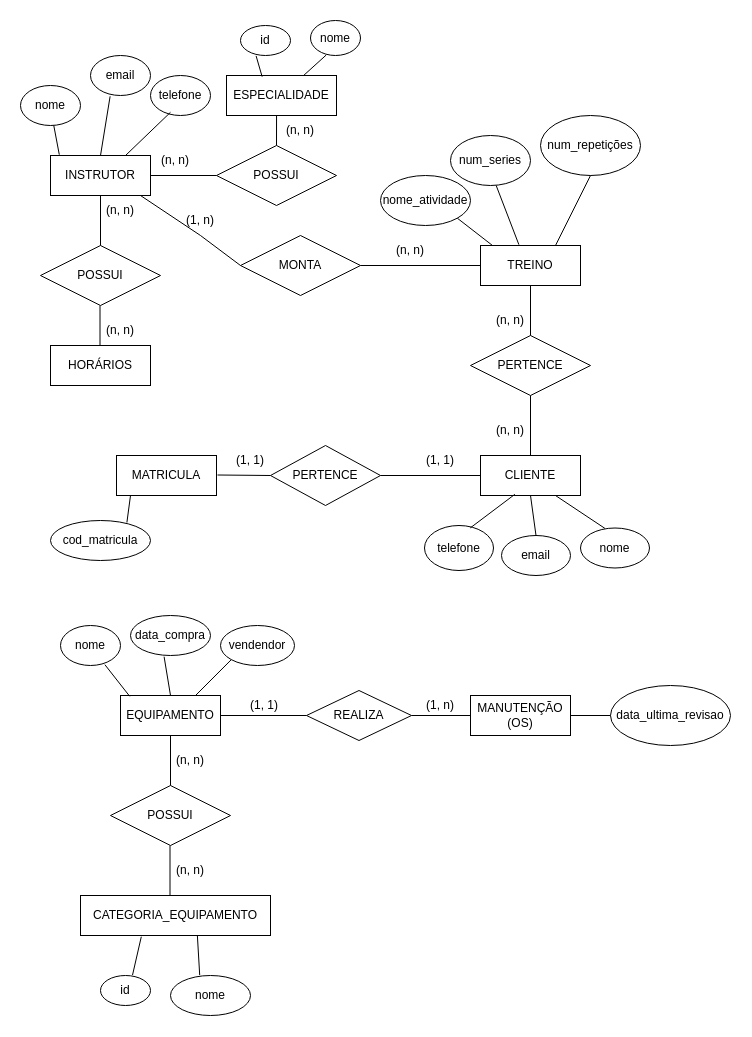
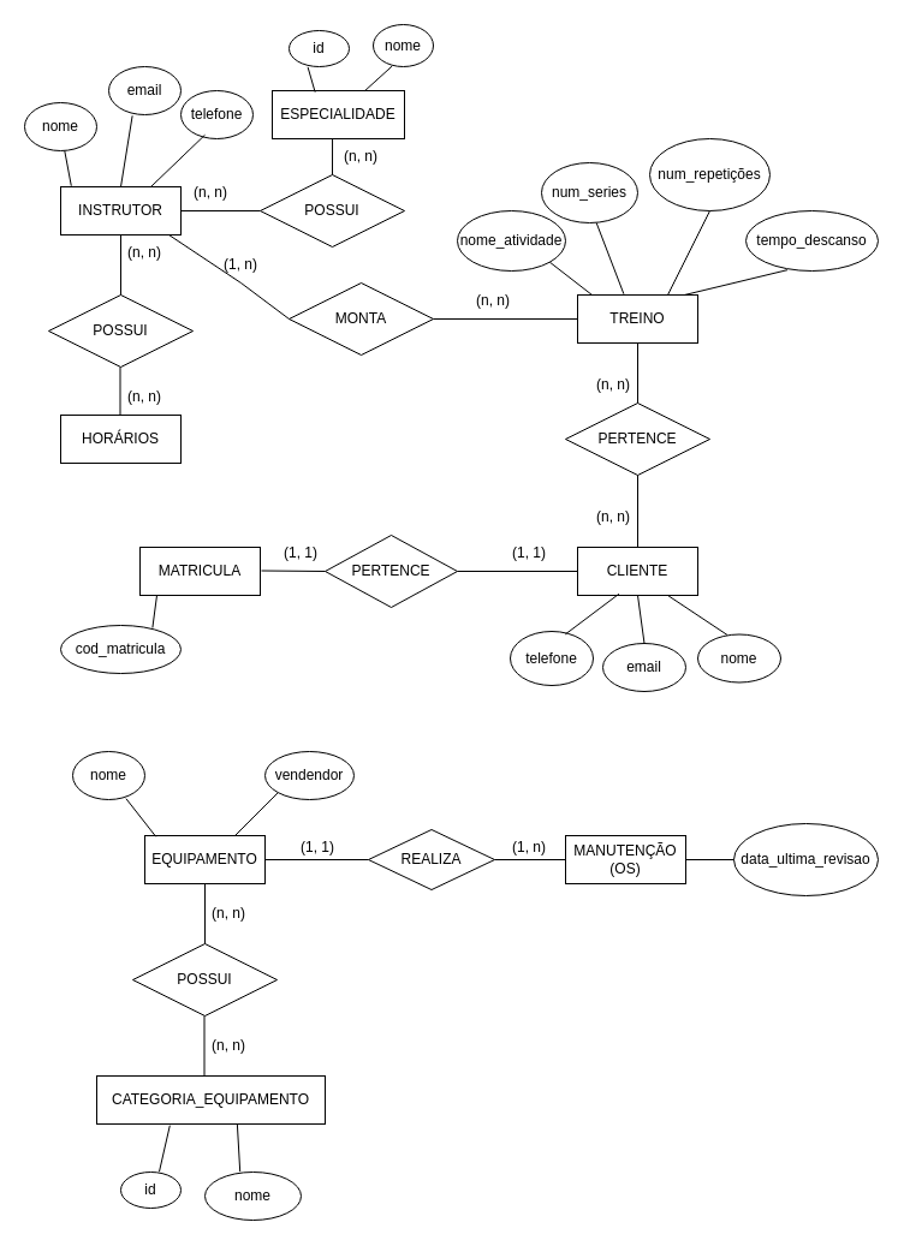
  <mxCell id="0" />
  <mxCell id="1" parent="0" />
  <mxCell id="2" value="INSTRUTOR" style="whiteSpace=wrap;html=1;align=center;" parent="1" vertex="1"><mxGeometry x="50" y="155" width="100" height="40" as="geometry" /></mxCell>
  <mxCell id="3" value="MATRICULA" style="whiteSpace=wrap;html=1;align=center;" parent="1" vertex="1"><mxGeometry x="116" y="455" width="100" height="40" as="geometry" /></mxCell>
  <mxCell id="4" value="TREINO" style="whiteSpace=wrap;html=1;align=center;" parent="1" vertex="1"><mxGeometry x="480" y="245" width="100" height="40" as="geometry" /></mxCell>
  <mxCell id="5" value="EQUIPAMENTO" style="whiteSpace=wrap;html=1;align=center;" parent="1" vertex="1"><mxGeometry x="120" y="695" width="100" height="40" as="geometry" /></mxCell>
  <mxCell id="6" value="MANUTENÇÃO (OS)" style="whiteSpace=wrap;html=1;align=center;" parent="1" vertex="1"><mxGeometry x="470" y="695" width="100" height="40" as="geometry" /></mxCell>
  <mxCell id="7" value="CLIENTE" style="whiteSpace=wrap;html=1;align=center;" parent="1" vertex="1"><mxGeometry x="480" y="455" width="100" height="40" as="geometry" /></mxCell>
  <mxCell id="8" value="nome" style="ellipse;whiteSpace=wrap;html=1;align=center;" parent="1" vertex="1"><mxGeometry x="20" y="85" width="60" height="40" as="geometry" /></mxCell>
  <mxCell id="9" value="email" style="ellipse;whiteSpace=wrap;html=1;align=center;" parent="1" vertex="1"><mxGeometry x="90" y="55" width="60" height="40" as="geometry" /></mxCell>
  <mxCell id="10" value="telefone" style="ellipse;whiteSpace=wrap;html=1;align=center;" parent="1" vertex="1"><mxGeometry x="150" y="75" width="60" height="40" as="geometry" /></mxCell>
  <mxCell id="11" value="" style="endArrow=none;html=1;rounded=0;entryX=0.088;entryY=-0.02;entryDx=0;entryDy=0;entryPerimeter=0;" parent="1" source="8" target="2" edge="1"><mxGeometry relative="1" as="geometry"><mxPoint x="20" y="105" as="sourcePoint" /><mxPoint x="180" y="105" as="targetPoint" /></mxGeometry></mxCell>
  <mxCell id="12" value="" style="endArrow=none;html=1;rounded=0;entryX=0.5;entryY=0;entryDx=0;entryDy=0;exitX=0.327;exitY=1.02;exitDx=0;exitDy=0;exitPerimeter=0;" parent="1" source="9" target="2" edge="1"><mxGeometry relative="1" as="geometry"><mxPoint x="110" y="75" as="sourcePoint" /><mxPoint x="134" y="145" as="targetPoint" /><Array as="points" /></mxGeometry></mxCell>
  <mxCell id="13" value="" style="endArrow=none;html=1;rounded=0;exitX=0.333;exitY=0.92;exitDx=0;exitDy=0;exitPerimeter=0;entryX=0.75;entryY=0;entryDx=0;entryDy=0;" parent="1" source="10" target="2" edge="1"><mxGeometry relative="1" as="geometry"><mxPoint x="130" y="75" as="sourcePoint" /><mxPoint x="150" y="145" as="targetPoint" /><Array as="points" /></mxGeometry></mxCell>
  <mxCell id="14" value="HORÁRIOS" style="whiteSpace=wrap;html=1;align=center;" parent="1" vertex="1"><mxGeometry x="50" y="345" width="100" height="40" as="geometry" /></mxCell>
  <mxCell id="15" value="ESPECIALIDADE" style="whiteSpace=wrap;html=1;align=center;" parent="1" vertex="1"><mxGeometry x="226" y="75" width="110" height="40" as="geometry" /></mxCell>
  <mxCell id="16" value="POSSUI" style="shape=rhombus;perimeter=rhombusPerimeter;whiteSpace=wrap;html=1;align=center;" parent="1" vertex="1"><mxGeometry x="40" y="245" width="120" height="60" as="geometry" /></mxCell>
  <mxCell id="17" value="POSSUI" style="shape=rhombus;perimeter=rhombusPerimeter;whiteSpace=wrap;html=1;align=center;" parent="1" vertex="1"><mxGeometry x="216" y="145" width="120" height="60" as="geometry" /></mxCell>
  <mxCell id="18" value="cod_matricula" style="ellipse;whiteSpace=wrap;html=1;align=center;" parent="1" vertex="1"><mxGeometry x="50" y="520" width="100" height="40" as="geometry" /></mxCell>
  <mxCell id="19" value="nome_atividade" style="ellipse;whiteSpace=wrap;html=1;align=center;" parent="1" vertex="1"><mxGeometry x="380" y="175" width="90" height="50" as="geometry" /></mxCell>
  <mxCell id="20" value="id" style="ellipse;whiteSpace=wrap;html=1;align=center;" parent="1" vertex="1"><mxGeometry x="240" y="25" width="50" height="30" as="geometry" /></mxCell>
  <mxCell id="21" value="" style="endArrow=none;html=1;rounded=0;entryX=1;entryY=0.5;entryDx=0;entryDy=0;exitX=0;exitY=0.5;exitDx=0;exitDy=0;" parent="1" source="17" target="2" edge="1"><mxGeometry relative="1" as="geometry"><mxPoint x="190" y="72" as="sourcePoint" /><mxPoint x="150" y="165" as="targetPoint" /><Array as="points" /></mxGeometry></mxCell>
  <mxCell id="22" value="" style="endArrow=none;html=1;rounded=0;" parent="1" source="2" target="16" edge="1"><mxGeometry relative="1" as="geometry"><mxPoint x="127.5" y="175" as="sourcePoint" /><mxPoint x="72.5" y="268" as="targetPoint" /><Array as="points" /></mxGeometry></mxCell>
  <mxCell id="23" value="" style="endArrow=none;html=1;rounded=0;" parent="1" edge="1"><mxGeometry relative="1" as="geometry"><mxPoint x="99.5" y="305" as="sourcePoint" /><mxPoint x="99.5" y="345" as="targetPoint" /><Array as="points" /></mxGeometry></mxCell>
  <mxCell id="24" value="" style="endArrow=none;html=1;rounded=0;entryX=0.5;entryY=0;entryDx=0;entryDy=0;exitX=0.455;exitY=1;exitDx=0;exitDy=0;exitPerimeter=0;" parent="1" source="15" target="17" edge="1"><mxGeometry relative="1" as="geometry"><mxPoint x="390" y="174.5" as="sourcePoint" /><mxPoint x="330" y="174.5" as="targetPoint" /><Array as="points" /></mxGeometry></mxCell>
  <mxCell id="25" value="MONTA" style="shape=rhombus;perimeter=rhombusPerimeter;whiteSpace=wrap;html=1;align=center;" parent="1" vertex="1"><mxGeometry x="240" y="235" width="120" height="60" as="geometry" /></mxCell>
  <mxCell id="26" value="" style="endArrow=none;html=1;rounded=0;entryX=1;entryY=1;entryDx=0;entryDy=0;" parent="1" edge="1"><mxGeometry relative="1" as="geometry"><mxPoint x="240" y="265" as="sourcePoint" /><mxPoint x="140" y="195" as="targetPoint" /><Array as="points"><mxPoint x="240" y="265" /><mxPoint x="200" y="235" /></Array></mxGeometry></mxCell>
  <mxCell id="27" value="" style="endArrow=none;html=1;rounded=0;entryX=1;entryY=0.5;entryDx=0;entryDy=0;exitX=0;exitY=0.5;exitDx=0;exitDy=0;" parent="1" source="4" target="25" edge="1"><mxGeometry relative="1" as="geometry"><mxPoint x="390" y="325" as="sourcePoint" /><mxPoint x="300" y="285" as="targetPoint" /><Array as="points" /></mxGeometry></mxCell>
  <mxCell id="28" value="PERTENCE" style="shape=rhombus;perimeter=rhombusPerimeter;whiteSpace=wrap;html=1;align=center;" parent="1" vertex="1"><mxGeometry x="470" y="335" width="120" height="60" as="geometry" /></mxCell>
  <mxCell id="29" value="" style="endArrow=none;html=1;rounded=0;entryX=1;entryY=0.5;entryDx=0;entryDy=0;" parent="1" edge="1"><mxGeometry relative="1" as="geometry"><mxPoint x="530" y="455" as="sourcePoint" /><mxPoint x="530" y="395" as="targetPoint" /><Array as="points" /></mxGeometry></mxCell>
  <mxCell id="30" value="" style="endArrow=none;html=1;rounded=0;entryX=0.5;entryY=1;entryDx=0;entryDy=0;exitX=0.5;exitY=0;exitDx=0;exitDy=0;" parent="1" source="28" target="4" edge="1"><mxGeometry relative="1" as="geometry"><mxPoint x="483.5" y="345" as="sourcePoint" /><mxPoint x="483.5" y="285" as="targetPoint" /><Array as="points" /></mxGeometry></mxCell>
  <mxCell id="31" value="PERTENCE" style="shape=rhombus;perimeter=rhombusPerimeter;whiteSpace=wrap;html=1;align=center;" parent="1" vertex="1"><mxGeometry x="270" y="445" width="110" height="60" as="geometry" /></mxCell>
  <mxCell id="32" value="" style="endArrow=none;html=1;rounded=0;exitX=0;exitY=0.5;exitDx=0;exitDy=0;entryX=1;entryY=0.5;entryDx=0;entryDy=0;" parent="1" source="7" target="31" edge="1"><mxGeometry relative="1" as="geometry"><mxPoint x="433" y="475" as="sourcePoint" /><mxPoint x="380" y="475" as="targetPoint" /><Array as="points" /></mxGeometry></mxCell>
  <mxCell id="33" value="" style="endArrow=none;html=1;rounded=0;" parent="1" edge="1"><mxGeometry relative="1" as="geometry"><mxPoint x="270" y="475" as="sourcePoint" /><mxPoint x="217" y="474.5" as="targetPoint" /><Array as="points" /></mxGeometry></mxCell>
  <mxCell id="34" value="num_series" style="ellipse;whiteSpace=wrap;html=1;align=center;" parent="1" vertex="1"><mxGeometry x="450" y="135" width="80" height="50" as="geometry" /></mxCell>
  <mxCell id="35" value="num_repetições" style="ellipse;whiteSpace=wrap;html=1;align=center;" parent="1" vertex="1"><mxGeometry x="540" y="115" width="100" height="60" as="geometry" /></mxCell>
+ <mxCell id="36" value="tempo_descanso" style="ellipse;whiteSpace=wrap;html=1;align=center;" parent="1" vertex="1"><mxGeometry x="620" y="175" width="110" height="50" as="geometry" /></mxCell>
  <mxCell id="37" value="" style="endArrow=none;html=1;rounded=0;exitX=0.5;exitY=1;exitDx=0;exitDy=0;entryX=0.75;entryY=0;entryDx=0;entryDy=0;" parent="1" source="35" target="4" edge="1"><mxGeometry relative="1" as="geometry"><mxPoint x="560" y="175" as="sourcePoint" /><mxPoint x="560" y="245" as="targetPoint" /><Array as="points" /></mxGeometry></mxCell>
+ <mxCell id="38" value="" style="endArrow=none;html=1;rounded=0;exitX=0.314;exitY=0.984;exitDx=0;exitDy=0;entryX=0.888;entryY=0;entryDx=0;entryDy=0;entryPerimeter=0;exitPerimeter=0;" parent="1" source="36" target="4" edge="1"><mxGeometry relative="1" as="geometry"><mxPoint x="605" y="180" as="sourcePoint" /><mxPoint x="600" y="270" as="targetPoint" /><Array as="points" /></mxGeometry></mxCell>
  <mxCell id="39" value="" style="endArrow=none;html=1;rounded=0;entryX=0.384;entryY=-0.02;entryDx=0;entryDy=0;exitX=0.571;exitY=1;exitDx=0;exitDy=0;entryPerimeter=0;exitPerimeter=0;" parent="1" source="34" target="4" edge="1"><mxGeometry relative="1" as="geometry"><mxPoint x="495" y="155" as="sourcePoint" /><mxPoint x="490" y="245" as="targetPoint" /><Array as="points" /></mxGeometry></mxCell>
  <mxCell id="40" value="" style="endArrow=none;html=1;rounded=0;exitX=1;exitY=1;exitDx=0;exitDy=0;entryX=0.12;entryY=0;entryDx=0;entryDy=0;entryPerimeter=0;" parent="1" source="19" target="4" edge="1"><mxGeometry relative="1" as="geometry"><mxPoint x="450" y="195" as="sourcePoint" /><mxPoint x="490" y="245" as="targetPoint" /><Array as="points" /></mxGeometry></mxCell>
  <mxCell id="41" value="nome" style="ellipse;whiteSpace=wrap;html=1;align=center;" parent="1" vertex="1"><mxGeometry x="580" y="527.5" width="69" height="40" as="geometry" /></mxCell>
  <mxCell id="42" value="email" style="ellipse;whiteSpace=wrap;html=1;align=center;" parent="1" vertex="1"><mxGeometry x="501" y="535" width="69" height="40" as="geometry" /></mxCell>
  <mxCell id="43" value="telefone" style="ellipse;whiteSpace=wrap;html=1;align=center;" parent="1" vertex="1"><mxGeometry x="424" y="525" width="69" height="45" as="geometry" /></mxCell>
  <mxCell id="44" value="" style="endArrow=none;html=1;rounded=0;exitX=0.354;exitY=0.01;exitDx=0;exitDy=0;exitPerimeter=0;entryX=0.75;entryY=1;entryDx=0;entryDy=0;" parent="1" source="41" target="7" edge="1"><mxGeometry relative="1" as="geometry"><mxPoint x="620" y="555" as="sourcePoint" /><mxPoint x="560" y="495" as="targetPoint" /><Array as="points" /></mxGeometry></mxCell>
  <mxCell id="45" value="" style="endArrow=none;html=1;rounded=0;exitX=0.664;exitY=0.053;exitDx=0;exitDy=0;exitPerimeter=0;entryX=0.344;entryY=0.97;entryDx=0;entryDy=0;entryPerimeter=0;" parent="1" source="43" target="7" edge="1"><mxGeometry relative="1" as="geometry"><mxPoint x="450" y="555" as="sourcePoint" /><mxPoint x="496" y="495" as="targetPoint" /><Array as="points" /></mxGeometry></mxCell>
  <mxCell id="46" value="" style="endArrow=none;html=1;rounded=0;entryX=0.764;entryY=0.05;entryDx=0;entryDy=0;entryPerimeter=0;" parent="1" target="18" edge="1"><mxGeometry relative="1" as="geometry"><mxPoint x="130" y="495" as="sourcePoint" /><mxPoint x="130" y="535" as="targetPoint" /><Array as="points" /></mxGeometry></mxCell>
  <mxCell id="47" value="" style="endArrow=none;html=1;rounded=0;exitX=0.312;exitY=1.013;exitDx=0;exitDy=0;entryX=0.324;entryY=0.03;entryDx=0;entryDy=0;entryPerimeter=0;exitPerimeter=0;" parent="1" source="20" target="15" edge="1"><mxGeometry relative="1" as="geometry"><mxPoint x="322.5" y="53.5" as="sourcePoint" /><mxPoint x="277.5" y="96.5" as="targetPoint" /><Array as="points" /></mxGeometry></mxCell>
  <mxCell id="48" value="nome" style="ellipse;whiteSpace=wrap;html=1;align=center;" parent="1" vertex="1"><mxGeometry x="310" y="20" width="50" height="35" as="geometry" /></mxCell>
  <mxCell id="49" value="" style="endArrow=none;html=1;rounded=0;exitX=0.312;exitY=0.989;exitDx=0;exitDy=0;exitPerimeter=0;" parent="1" source="48" target="15" edge="1"><mxGeometry relative="1" as="geometry"><mxPoint x="342" y="55" as="sourcePoint" /><mxPoint x="360" y="114" as="targetPoint" /><Array as="points" /></mxGeometry></mxCell>
  <mxCell id="50" value="" style="endArrow=none;html=1;rounded=0;exitX=0.5;exitY=0;exitDx=0;exitDy=0;entryX=0.5;entryY=1;entryDx=0;entryDy=0;" parent="1" source="42" target="7" edge="1"><mxGeometry relative="1" as="geometry"><mxPoint x="579" y="555" as="sourcePoint" /><mxPoint x="520" y="495" as="targetPoint" /><Array as="points" /></mxGeometry></mxCell>
  <mxCell id="51" value="nome" style="ellipse;whiteSpace=wrap;html=1;align=center;" parent="1" vertex="1"><mxGeometry x="60" y="625" width="60" height="40" as="geometry" /></mxCell>
  <mxCell id="52" value="CATEGORIA_EQUIPAMENTO" style="whiteSpace=wrap;html=1;align=center;" parent="1" vertex="1"><mxGeometry x="80" y="895" width="190" height="40" as="geometry" /></mxCell>
- <mxCell id="53" value="data_compra" style="ellipse;whiteSpace=wrap;html=1;align=center;" parent="1" vertex="1"><mxGeometry x="130" y="615" width="80" height="40" as="geometry" /></mxCell>
  <mxCell id="54" value="vendendor" style="ellipse;whiteSpace=wrap;html=1;align=center;" parent="1" vertex="1"><mxGeometry x="220" y="625" width="74" height="40" as="geometry" /></mxCell>
- <mxCell id="55" value="" style="endArrow=none;html=1;rounded=0;entryX=0.5;entryY=0;entryDx=0;entryDy=0;exitX=0.42;exitY=1.03;exitDx=0;exitDy=0;exitPerimeter=0;" parent="1" source="53" target="5" edge="1"><mxGeometry relative="1" as="geometry"><mxPoint x="182" y="655" as="sourcePoint" /><mxPoint x="178" y="682" as="targetPoint" /><Array as="points" /></mxGeometry></mxCell>
  <mxCell id="56" value="" style="endArrow=none;html=1;rounded=0;entryX=0.75;entryY=0;entryDx=0;entryDy=0;exitX=0;exitY=1;exitDx=0;exitDy=0;" parent="1" source="54" target="5" edge="1"><mxGeometry relative="1" as="geometry"><mxPoint x="210" y="665" as="sourcePoint" /><mxPoint x="216" y="734" as="targetPoint" /><Array as="points" /></mxGeometry></mxCell>
  <mxCell id="57" value="" style="endArrow=none;html=1;rounded=0;entryX=0.092;entryY=0.02;entryDx=0;entryDy=0;entryPerimeter=0;exitX=0.74;exitY=0.98;exitDx=0;exitDy=0;exitPerimeter=0;" parent="1" source="51" target="5" edge="1"><mxGeometry relative="1" as="geometry"><mxPoint x="90" y="655" as="sourcePoint" /><mxPoint x="96" y="724" as="targetPoint" /><Array as="points" /></mxGeometry></mxCell>
  <mxCell id="58" value="POSSUI" style="shape=rhombus;perimeter=rhombusPerimeter;whiteSpace=wrap;html=1;align=center;" parent="1" vertex="1"><mxGeometry x="110" y="785" width="120" height="60" as="geometry" /></mxCell>
  <mxCell id="59" value="" style="endArrow=none;html=1;rounded=0;entryX=0.5;entryY=0;entryDx=0;entryDy=0;exitX=0.5;exitY=1;exitDx=0;exitDy=0;" parent="1" source="5" target="58" edge="1"><mxGeometry relative="1" as="geometry"><mxPoint x="180" y="739" as="sourcePoint" /><mxPoint x="162" y="775" as="targetPoint" /><Array as="points" /></mxGeometry></mxCell>
  <mxCell id="60" value="" style="endArrow=none;html=1;rounded=0;entryX=0.5;entryY=0;entryDx=0;entryDy=0;exitX=0.5;exitY=1;exitDx=0;exitDy=0;" parent="1" edge="1"><mxGeometry relative="1" as="geometry"><mxPoint x="169.5" y="845" as="sourcePoint" /><mxPoint x="169.5" y="895" as="targetPoint" /><Array as="points" /></mxGeometry></mxCell>
  <mxCell id="61" value="id" style="ellipse;whiteSpace=wrap;html=1;align=center;" parent="1" vertex="1"><mxGeometry x="100" y="975" width="50" height="30" as="geometry" /></mxCell>
  <mxCell id="62" value="nome" style="ellipse;whiteSpace=wrap;html=1;align=center;" parent="1" vertex="1"><mxGeometry x="170" y="975" width="80" height="40" as="geometry" /></mxCell>
  <mxCell id="63" value="" style="endArrow=none;html=1;rounded=0;entryX=0.64;entryY=-0.013;entryDx=0;entryDy=0;exitX=0.32;exitY=1.03;exitDx=0;exitDy=0;exitPerimeter=0;entryPerimeter=0;" parent="1" source="52" target="61" edge="1"><mxGeometry relative="1" as="geometry"><mxPoint x="160" y="939" as="sourcePoint" /><mxPoint x="124" y="975" as="targetPoint" /><Array as="points" /></mxGeometry></mxCell>
  <mxCell id="64" value="" style="endArrow=none;html=1;rounded=0;exitX=0.615;exitY=0.99;exitDx=0;exitDy=0;exitPerimeter=0;entryX=0.365;entryY=-0.01;entryDx=0;entryDy=0;entryPerimeter=0;" parent="1" source="52" target="62" edge="1"><mxGeometry relative="1" as="geometry"><mxPoint x="210" y="935" as="sourcePoint" /><mxPoint x="210" y="975" as="targetPoint" /><Array as="points" /></mxGeometry></mxCell>
  <mxCell id="65" value="data_ultima_revisao" style="ellipse;whiteSpace=wrap;html=1;align=center;" parent="1" vertex="1"><mxGeometry x="610" y="685" width="120" height="60" as="geometry" /></mxCell>
  <mxCell id="66" value="" style="endArrow=none;html=1;rounded=0;exitX=1;exitY=0.5;exitDx=0;exitDy=0;entryX=0;entryY=0.5;entryDx=0;entryDy=0;" parent="1" source="6" target="65" edge="1"><mxGeometry relative="1" as="geometry"><mxPoint x="540" y="785" as="sourcePoint" /><mxPoint x="542" y="825" as="targetPoint" /><Array as="points" /></mxGeometry></mxCell>
  <mxCell id="67" value="REALIZA" style="shape=rhombus;perimeter=rhombusPerimeter;whiteSpace=wrap;html=1;align=center;" parent="1" vertex="1"><mxGeometry x="306" y="690" width="105" height="50" as="geometry" /></mxCell>
  <mxCell id="68" value="" style="endArrow=none;html=1;rounded=0;entryX=0;entryY=0.5;entryDx=0;entryDy=0;exitX=1;exitY=0.5;exitDx=0;exitDy=0;" parent="1" source="67" target="6" edge="1"><mxGeometry relative="1" as="geometry"><mxPoint x="410" y="715" as="sourcePoint" /><mxPoint x="451" y="714.5" as="targetPoint" /><Array as="points" /></mxGeometry></mxCell>
  <mxCell id="69" value="" style="endArrow=none;html=1;rounded=0;entryX=0;entryY=0.5;entryDx=0;entryDy=0;exitX=1;exitY=0.5;exitDx=0;exitDy=0;" parent="1" source="5" target="67" edge="1"><mxGeometry relative="1" as="geometry"><mxPoint x="246.5" y="714.5" as="sourcePoint" /><mxPoint x="305.5" y="714.5" as="targetPoint" /><Array as="points" /></mxGeometry></mxCell>
  <mxCell id="70" value="(n, n)" style="text;html=1;strokeColor=none;fillColor=none;align=center;verticalAlign=middle;whiteSpace=wrap;rounded=0;" vertex="1" parent="1"><mxGeometry x="90" y="195" width="60" height="30" as="geometry" /></mxCell>
  <mxCell id="71" value="(n, n)" style="text;html=1;strokeColor=none;fillColor=none;align=center;verticalAlign=middle;whiteSpace=wrap;rounded=0;" vertex="1" parent="1"><mxGeometry x="90" y="315" width="60" height="30" as="geometry" /></mxCell>
  <mxCell id="72" value="(n, n)" style="text;html=1;strokeColor=none;fillColor=none;align=center;verticalAlign=middle;whiteSpace=wrap;rounded=0;" vertex="1" parent="1"><mxGeometry x="145" y="145" width="60" height="30" as="geometry" /></mxCell>
  <mxCell id="73" value="(n, n)" style="text;html=1;strokeColor=none;fillColor=none;align=center;verticalAlign=middle;whiteSpace=wrap;rounded=0;" vertex="1" parent="1"><mxGeometry x="270" y="115" width="60" height="30" as="geometry" /></mxCell>
  <mxCell id="74" value="(1, n)" style="text;html=1;strokeColor=none;fillColor=none;align=center;verticalAlign=middle;whiteSpace=wrap;rounded=0;" vertex="1" parent="1"><mxGeometry x="170" y="205" width="60" height="30" as="geometry" /></mxCell>
  <mxCell id="75" value="(n, n)" style="text;html=1;strokeColor=none;fillColor=none;align=center;verticalAlign=middle;whiteSpace=wrap;rounded=0;" vertex="1" parent="1"><mxGeometry x="380" y="235" width="60" height="30" as="geometry" /></mxCell>
  <mxCell id="76" value="(n, n)" style="text;html=1;strokeColor=none;fillColor=none;align=center;verticalAlign=middle;whiteSpace=wrap;rounded=0;" vertex="1" parent="1"><mxGeometry x="480" y="305" width="60" height="30" as="geometry" /></mxCell>
  <mxCell id="77" value="(n, n)" style="text;html=1;strokeColor=none;fillColor=none;align=center;verticalAlign=middle;whiteSpace=wrap;rounded=0;" vertex="1" parent="1"><mxGeometry x="480" y="415" width="60" height="30" as="geometry" /></mxCell>
  <mxCell id="78" value="(1, 1)" style="text;html=1;strokeColor=none;fillColor=none;align=center;verticalAlign=middle;whiteSpace=wrap;rounded=0;" vertex="1" parent="1"><mxGeometry x="410" y="445" width="60" height="30" as="geometry" /></mxCell>
  <mxCell id="79" value="(1, 1)" style="text;html=1;strokeColor=none;fillColor=none;align=center;verticalAlign=middle;whiteSpace=wrap;rounded=0;" vertex="1" parent="1"><mxGeometry x="220" y="445" width="60" height="30" as="geometry" /></mxCell>
  <mxCell id="80" value="(1, 1)" style="text;html=1;strokeColor=none;fillColor=none;align=center;verticalAlign=middle;whiteSpace=wrap;rounded=0;" vertex="1" parent="1"><mxGeometry x="234" y="690" width="60" height="30" as="geometry" /></mxCell>
  <mxCell id="81" value="(1, n)" style="text;html=1;strokeColor=none;fillColor=none;align=center;verticalAlign=middle;whiteSpace=wrap;rounded=0;" vertex="1" parent="1"><mxGeometry x="410" y="690" width="60" height="30" as="geometry" /></mxCell>
  <mxCell id="82" value="(n, n)" style="text;html=1;strokeColor=none;fillColor=none;align=center;verticalAlign=middle;whiteSpace=wrap;rounded=0;" vertex="1" parent="1"><mxGeometry x="160" y="745" width="60" height="30" as="geometry" /></mxCell>
  <mxCell id="83" value="(n, n)" style="text;html=1;strokeColor=none;fillColor=none;align=center;verticalAlign=middle;whiteSpace=wrap;rounded=0;" vertex="1" parent="1"><mxGeometry x="160" y="855" width="60" height="30" as="geometry" /></mxCell>
